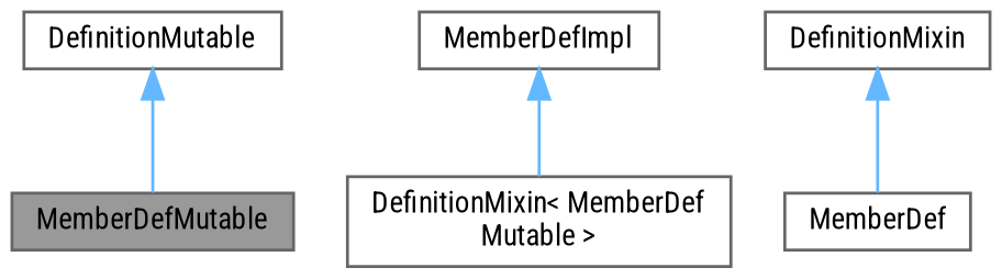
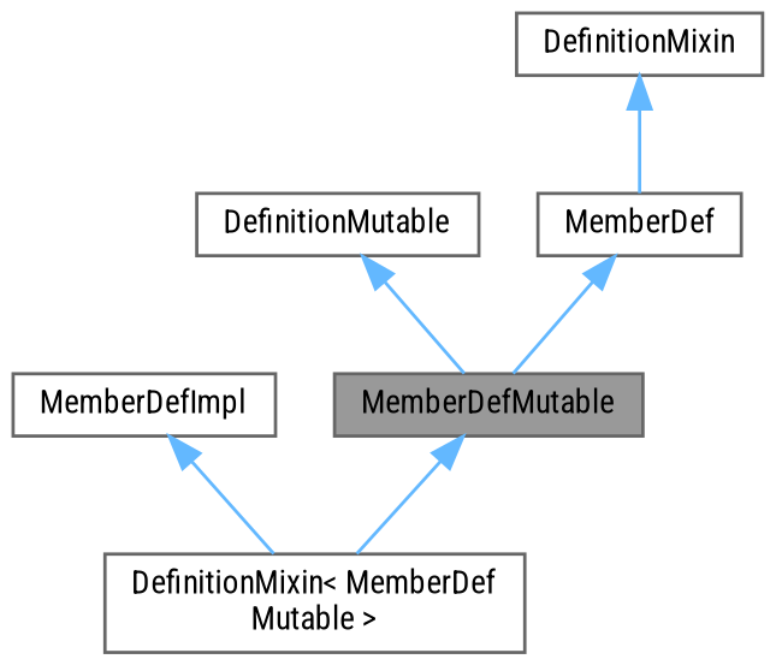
  digraph {
    fontname="Roboto Condensed"
    node [color=gray40 fillcolor=white fontname="Roboto Condensed" fontsize=10 shape=box style=filled]
    edge [color=steelblue1 dir=back fontname="Roboto Condensed" fontsize=10 labelfontname=Helvetica labelfontsize=10 style=solid]
    n1 [fillcolor=grey60 fontcolor=black height=0.2 label=MemberDefMutable width=0.4]
    n2 [height=0.2 label="DefinitionMixin\< MemberDef\lMutable \>" width=0.4]
    n3 [height=0.2 label=DefinitionMutable width=0.4]
    n4 [height=0.2 label=MemberDef width=0.4]
    n5 [height=0.2 label=DefinitionMixin width=0.4]
    n6 [height=0.2 label=MemberDefImpl width=0.4]
+   n1 -> n2
    n3 -> n1
+   n4 -> n1
    n5 -> n4
    n6 -> n2
  }
